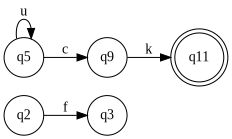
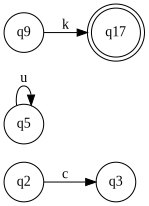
  digraph {
    fontname="Liberation Serif"
    rankdir=LR
    node [fontname="Liberation Serif" shape=circle]
    edge [fontname="Liberation Serif"]
    n1 [label=q2]
    n2 [label=q3]
    n3 [label=q5]
    n4 [label=q9]
-   n5 [label=q11 shape=doublecircle]
-   n1 -> n2 [label=f]
+   n5 [label=q17 shape=doublecircle]
+   n1 -> n2 [label=c]
    n3 -> n3 [label=u]
-   n3 -> n4 [label=c]
    n4 -> n5 [label=k]
  }
